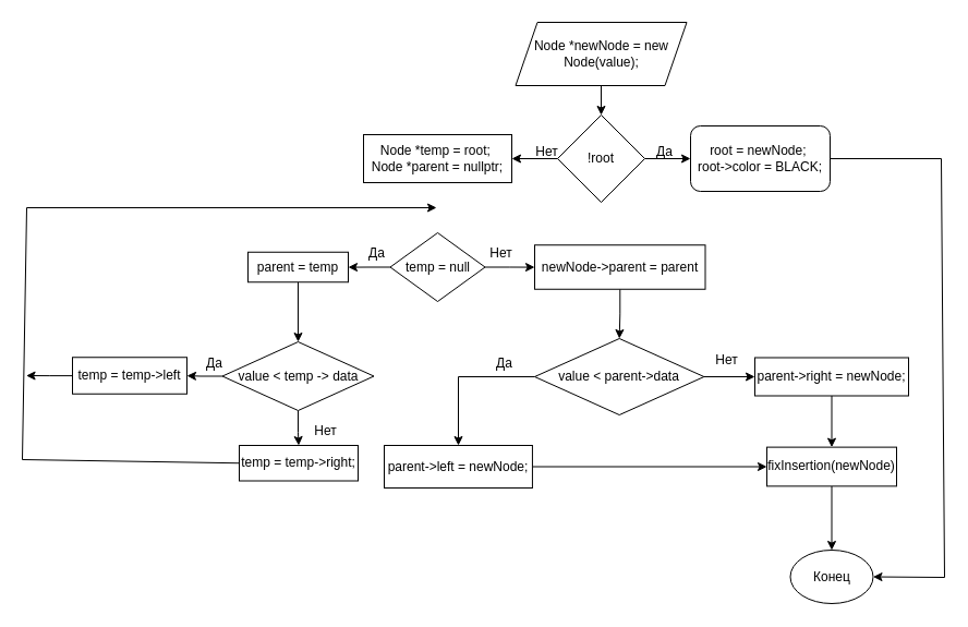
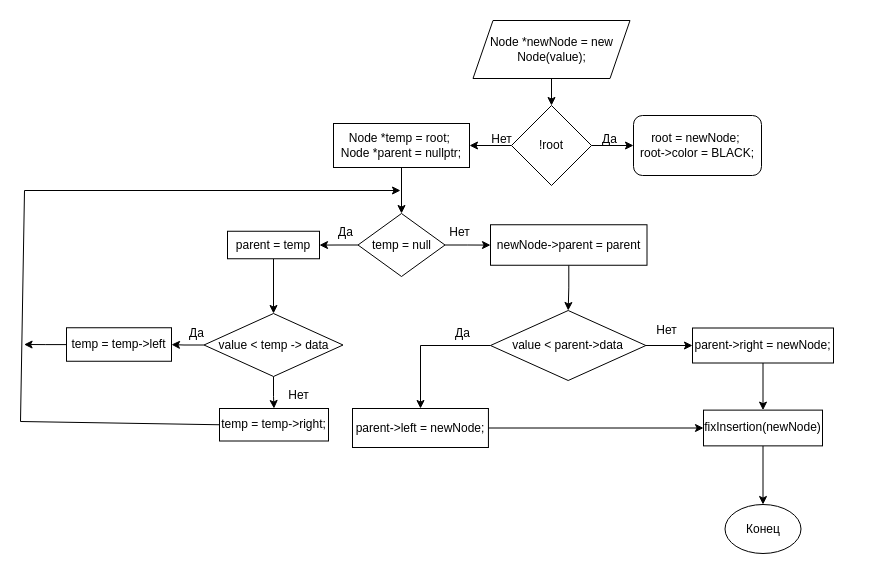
  <mxCell id="0" />
  <mxCell id="1" parent="0" />
  <mxCell id="2" value="Конец" style="ellipse;whiteSpace=wrap;html=1;" vertex="1" parent="1"><mxGeometry x="724.5" y="504" width="76" height="49" as="geometry" /></mxCell>
  <mxCell id="3" style="edgeStyle=orthogonalEdgeStyle;rounded=0;orthogonalLoop=1;jettySize=auto;html=1;exitX=0.5;exitY=1;exitDx=0;exitDy=0;" edge="1" parent="1" source="2" target="2"><mxGeometry relative="1" as="geometry" /></mxCell>
  <mxCell id="4" value="" style="edgeStyle=orthogonalEdgeStyle;rounded=0;orthogonalLoop=1;jettySize=auto;html=1;" edge="1" parent="1" source="5" target="8"><mxGeometry relative="1" as="geometry" /></mxCell>
  <mxCell id="5" value="&lt;span style=&quot;font-size: 12px;&quot;&gt;Node *newNode = new Node(value);&lt;/span&gt;" style="shape=parallelogram;perimeter=parallelogramPerimeter;whiteSpace=wrap;html=1;fixedSize=1;" vertex="1" parent="1"><mxGeometry x="472.5" y="20" width="157" height="58" as="geometry" /></mxCell>
  <mxCell id="6" value="" style="edgeStyle=orthogonalEdgeStyle;rounded=0;orthogonalLoop=1;jettySize=auto;html=1;" edge="1" parent="1" source="8" target="9"><mxGeometry relative="1" as="geometry" /></mxCell>
  <mxCell id="7" value="" style="edgeStyle=orthogonalEdgeStyle;rounded=0;orthogonalLoop=1;jettySize=auto;html=1;" edge="1" parent="1" source="8" target="11"><mxGeometry relative="1" as="geometry" /></mxCell>
  <mxCell id="8" value="&lt;span style=&quot;font-size: 12px;&quot;&gt;!root&lt;/span&gt;" style="rhombus;whiteSpace=wrap;html=1;" vertex="1" parent="1"><mxGeometry x="511" y="105" width="80" height="80" as="geometry" /></mxCell>
  <mxCell id="9" value="&lt;span style=&quot;font-size: 12px;&quot;&gt;root = newNode;&amp;nbsp;&lt;/span&gt;&lt;div&gt;&lt;span style=&quot;font-size: 12px;&quot;&gt;root-&amp;gt;color = BLACK;&lt;/span&gt;&lt;/div&gt;" style="whiteSpace=wrap;html=1;rounded=1;" vertex="1" parent="1"><mxGeometry x="633" y="115" width="128" height="60" as="geometry" /></mxCell>
+ <mxCell id="10" value="" style="edgeStyle=orthogonalEdgeStyle;rounded=0;orthogonalLoop=1;jettySize=auto;html=1;" edge="1" parent="1" source="11" target="14"><mxGeometry relative="1" as="geometry" /></mxCell>
  <mxCell id="11" value="&lt;span style=&quot;font-size: 12px;&quot;&gt;Node *temp = root;&amp;nbsp;&lt;/span&gt;&lt;div&gt;&lt;span style=&quot;font-size: 12px;&quot;&gt;Node *parent = nullptr;&lt;/span&gt;&lt;/div&gt;" style="whiteSpace=wrap;html=1;" vertex="1" parent="1"><mxGeometry x="333" y="123" width="136" height="44" as="geometry" /></mxCell>
  <mxCell id="12" value="" style="edgeStyle=orthogonalEdgeStyle;rounded=0;orthogonalLoop=1;jettySize=auto;html=1;" edge="1" parent="1" source="14" target="16"><mxGeometry relative="1" as="geometry" /></mxCell>
  <mxCell id="13" value="" style="edgeStyle=orthogonalEdgeStyle;rounded=0;orthogonalLoop=1;jettySize=auto;html=1;" edge="1" parent="1" source="14" target="30"><mxGeometry relative="1" as="geometry" /></mxCell>
  <mxCell id="14" value="temp = null" style="rhombus;whiteSpace=wrap;html=1;" vertex="1" parent="1"><mxGeometry x="357.5" y="213" width="87" height="63" as="geometry" /></mxCell>
  <mxCell id="15" value="" style="edgeStyle=orthogonalEdgeStyle;rounded=0;orthogonalLoop=1;jettySize=auto;html=1;" edge="1" parent="1" source="16" target="21"><mxGeometry relative="1" as="geometry" /></mxCell>
  <mxCell id="16" value="parent = temp" style="whiteSpace=wrap;html=1;" vertex="1" parent="1"><mxGeometry x="227" y="230.75" width="92" height="27.5" as="geometry" /></mxCell>
  <mxCell id="17" value="Да" style="text;html=1;align=center;verticalAlign=middle;resizable=0;points=[];autosize=1;strokeColor=none;fillColor=none;" vertex="1" parent="1"><mxGeometry x="592" y="126" width="33" height="26" as="geometry" /></mxCell>
  <mxCell id="18" value="Нет" style="text;html=1;align=center;verticalAlign=middle;resizable=0;points=[];autosize=1;strokeColor=none;fillColor=none;" vertex="1" parent="1"><mxGeometry x="482" y="126" width="38" height="26" as="geometry" /></mxCell>
  <mxCell id="19" value="" style="edgeStyle=orthogonalEdgeStyle;rounded=0;orthogonalLoop=1;jettySize=auto;html=1;" edge="1" parent="1" source="21" target="24"><mxGeometry relative="1" as="geometry" /></mxCell>
  <mxCell id="20" value="" style="edgeStyle=orthogonalEdgeStyle;rounded=0;orthogonalLoop=1;jettySize=auto;html=1;" edge="1" parent="1" source="21" target="26"><mxGeometry relative="1" as="geometry" /></mxCell>
  <mxCell id="21" value="value &amp;lt; temp -&amp;gt; data" style="rhombus;whiteSpace=wrap;html=1;" vertex="1" parent="1"><mxGeometry x="203.5" y="313" width="139" height="63" as="geometry" /></mxCell>
  <mxCell id="22" value="Да" style="text;html=1;align=center;verticalAlign=middle;resizable=0;points=[];autosize=1;strokeColor=none;fillColor=none;" vertex="1" parent="1"><mxGeometry x="328" y="219" width="33" height="26" as="geometry" /></mxCell>
  <mxCell id="23" style="edgeStyle=orthogonalEdgeStyle;rounded=0;orthogonalLoop=1;jettySize=auto;html=1;" edge="1" parent="1" source="24"><mxGeometry relative="1" as="geometry"><mxPoint x="23.558" y="344" as="targetPoint" /></mxGeometry></mxCell>
  <mxCell id="24" value="&lt;span style=&quot;font-size: 12px;&quot;&gt;temp = temp-&amp;gt;left&lt;/span&gt;" style="whiteSpace=wrap;html=1;" vertex="1" parent="1"><mxGeometry x="66" y="327.25" width="105" height="33.5" as="geometry" /></mxCell>
  <mxCell id="25" value="Да" style="text;html=1;align=center;verticalAlign=middle;resizable=0;points=[];autosize=1;strokeColor=none;fillColor=none;" vertex="1" parent="1"><mxGeometry x="179" y="320" width="33" height="26" as="geometry" /></mxCell>
  <mxCell id="26" value="&lt;span style=&quot;font-size: 12px;&quot;&gt;temp = temp-&amp;gt;right;&lt;/span&gt;" style="whiteSpace=wrap;html=1;" vertex="1" parent="1"><mxGeometry x="219" y="408" width="109" height="32.5" as="geometry" /></mxCell>
  <mxCell id="27" value="" style="endArrow=classic;html=1;rounded=0;exitX=0;exitY=0.5;exitDx=0;exitDy=0;" edge="1" parent="1" source="26"><mxGeometry width="50" height="50" relative="1" as="geometry"><mxPoint x="372" y="213" as="sourcePoint" /><mxPoint x="400" y="190" as="targetPoint" /><Array as="points"><mxPoint x="20" y="421" /><mxPoint x="24" y="190" /></Array></mxGeometry></mxCell>
  <mxCell id="28" value="Нет" style="text;html=1;align=center;verticalAlign=middle;resizable=0;points=[];autosize=1;strokeColor=none;fillColor=none;" vertex="1" parent="1"><mxGeometry x="279" y="382" width="38" height="26" as="geometry" /></mxCell>
  <mxCell id="29" value="" style="edgeStyle=orthogonalEdgeStyle;rounded=0;orthogonalLoop=1;jettySize=auto;html=1;" edge="1" parent="1" source="30" target="34"><mxGeometry relative="1" as="geometry" /></mxCell>
  <mxCell id="30" value="&lt;span style=&quot;font-size: 12px;&quot;&gt;newNode-&amp;gt;parent = parent&lt;/span&gt;" style="whiteSpace=wrap;html=1;" vertex="1" parent="1"><mxGeometry x="490" y="224.25" width="156.5" height="40.5" as="geometry" /></mxCell>
  <mxCell id="31" value="Нет" style="text;html=1;align=center;verticalAlign=middle;resizable=0;points=[];autosize=1;strokeColor=none;fillColor=none;" vertex="1" parent="1"><mxGeometry x="440" y="219" width="38" height="26" as="geometry" /></mxCell>
  <mxCell id="32" value="" style="edgeStyle=orthogonalEdgeStyle;rounded=0;orthogonalLoop=1;jettySize=auto;html=1;" edge="1" parent="1" source="34" target="36"><mxGeometry relative="1" as="geometry" /></mxCell>
  <mxCell id="33" value="" style="edgeStyle=orthogonalEdgeStyle;rounded=0;orthogonalLoop=1;jettySize=auto;html=1;" edge="1" parent="1" source="34" target="41"><mxGeometry relative="1" as="geometry" /></mxCell>
  <mxCell id="34" value="&lt;span style=&quot;font-size: 12px;&quot;&gt;value &amp;lt; parent-&amp;gt;data&lt;/span&gt;" style="rhombus;whiteSpace=wrap;html=1;" vertex="1" parent="1"><mxGeometry x="490" y="310" width="155.38" height="70" as="geometry" /></mxCell>
  <mxCell id="35" value="" style="edgeStyle=orthogonalEdgeStyle;rounded=0;orthogonalLoop=1;jettySize=auto;html=1;" edge="1" parent="1" source="36" target="38"><mxGeometry relative="1" as="geometry" /></mxCell>
  <mxCell id="36" value="&lt;span style=&quot;font-size: 12px;&quot;&gt;parent-&amp;gt;left = newNode;&lt;/span&gt;" style="whiteSpace=wrap;html=1;" vertex="1" parent="1"><mxGeometry x="352" y="408" width="135.93" height="39" as="geometry" /></mxCell>
  <mxCell id="37" style="edgeStyle=orthogonalEdgeStyle;rounded=0;orthogonalLoop=1;jettySize=auto;html=1;" edge="1" parent="1" source="38" target="2"><mxGeometry relative="1" as="geometry" /></mxCell>
  <mxCell id="38" value="&lt;span style=&quot;font-size: 12px;&quot;&gt;fixInsertion(newNode)&lt;/span&gt;" style="whiteSpace=wrap;html=1;" vertex="1" parent="1"><mxGeometry x="703" y="409.62" width="119" height="35.75" as="geometry" /></mxCell>
  <mxCell id="39" value="Да" style="text;html=1;align=center;verticalAlign=middle;resizable=0;points=[];autosize=1;strokeColor=none;fillColor=none;" vertex="1" parent="1"><mxGeometry x="445" y="320" width="33" height="26" as="geometry" /></mxCell>
  <mxCell id="40" style="edgeStyle=orthogonalEdgeStyle;rounded=0;orthogonalLoop=1;jettySize=auto;html=1;entryX=0.5;entryY=0;entryDx=0;entryDy=0;" edge="1" parent="1" source="41" target="38"><mxGeometry relative="1" as="geometry" /></mxCell>
  <mxCell id="41" value="&lt;span style=&quot;font-size: 12px;&quot;&gt;parent-&amp;gt;right = newNode;&lt;/span&gt;" style="whiteSpace=wrap;html=1;" vertex="1" parent="1"><mxGeometry x="692" y="327.5" width="141" height="35" as="geometry" /></mxCell>
  <mxCell id="42" value="Нет" style="text;html=1;align=center;verticalAlign=middle;resizable=0;points=[];autosize=1;strokeColor=none;fillColor=none;" vertex="1" parent="1"><mxGeometry x="646.5" y="317" width="38" height="26" as="geometry" /></mxCell>
- <mxCell id="43" value="" style="endArrow=classic;html=1;rounded=0;exitX=1;exitY=0.5;exitDx=0;exitDy=0;entryX=1;entryY=0.5;entryDx=0;entryDy=0;" edge="1" parent="1" source="9" target="2"><mxGeometry width="50" height="50" relative="1" as="geometry"><mxPoint x="547" y="362" as="sourcePoint" /><mxPoint x="597" y="312" as="targetPoint" /><Array as="points"><mxPoint x="863" y="145" /><mxPoint x="866" y="529" /></Array></mxGeometry></mxCell>
